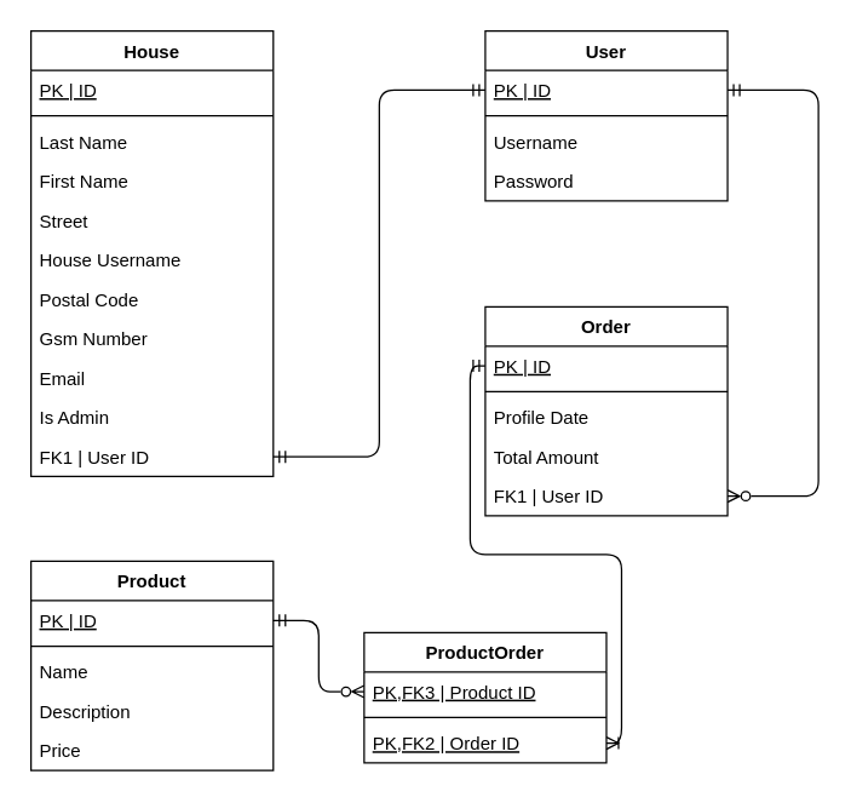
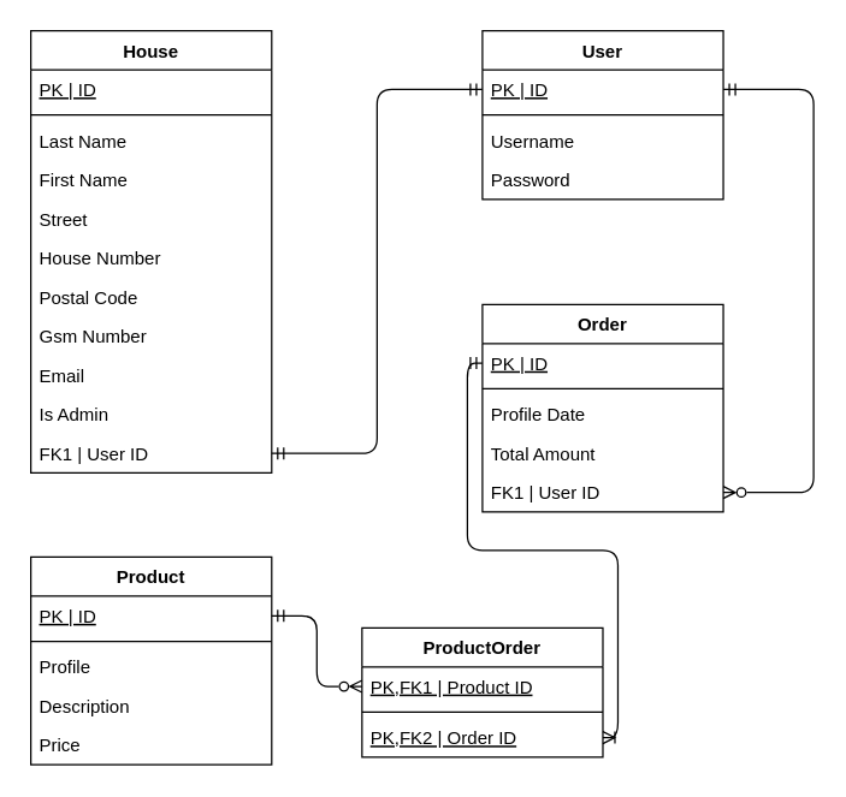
  <mxCell id="0" />
  <mxCell id="1" parent="0" />
  <mxCell id="2" value="House" style="swimlane;fontStyle=1;align=center;verticalAlign=top;childLayout=stackLayout;horizontal=1;startSize=26;horizontalStack=0;resizeParent=1;resizeParentMax=0;resizeLast=0;collapsible=1;marginBottom=0;" parent="1" vertex="1"><mxGeometry x="20" y="20" width="160" height="294" as="geometry" /></mxCell>
  <mxCell id="3" value="PK | ID" style="text;strokeColor=none;fillColor=none;align=left;verticalAlign=top;spacingLeft=4;spacingRight=4;overflow=hidden;rotatable=0;points=[[0,0.5],[1,0.5]];portConstraint=eastwest;fontStyle=4" parent="2" vertex="1"><mxGeometry y="26" width="160" height="26" as="geometry" /></mxCell>
  <mxCell id="4" value="" style="line;strokeWidth=1;fillColor=none;align=left;verticalAlign=middle;spacingTop=-1;spacingLeft=3;spacingRight=3;rotatable=0;labelPosition=right;points=[];portConstraint=eastwest;strokeColor=inherit;" parent="2" vertex="1"><mxGeometry y="52" width="160" height="8" as="geometry" /></mxCell>
  <mxCell id="5" value="Last Name" style="text;strokeColor=none;fillColor=none;align=left;verticalAlign=top;spacingLeft=4;spacingRight=4;overflow=hidden;rotatable=0;points=[[0,0.5],[1,0.5]];portConstraint=eastwest;" parent="2" vertex="1"><mxGeometry y="60" width="160" height="26" as="geometry" /></mxCell>
  <mxCell id="6" value="First Name" style="text;strokeColor=none;fillColor=none;align=left;verticalAlign=top;spacingLeft=4;spacingRight=4;overflow=hidden;rotatable=0;points=[[0,0.5],[1,0.5]];portConstraint=eastwest;" parent="2" vertex="1"><mxGeometry y="86" width="160" height="26" as="geometry" /></mxCell>
  <mxCell id="7" value="Street" style="text;strokeColor=none;fillColor=none;align=left;verticalAlign=top;spacingLeft=4;spacingRight=4;overflow=hidden;rotatable=0;points=[[0,0.5],[1,0.5]];portConstraint=eastwest;" parent="2" vertex="1"><mxGeometry y="112" width="160" height="26" as="geometry" /></mxCell>
- <mxCell id="8" value="House Username" style="text;strokeColor=none;fillColor=none;align=left;verticalAlign=top;spacingLeft=4;spacingRight=4;overflow=hidden;rotatable=0;points=[[0,0.5],[1,0.5]];portConstraint=eastwest;" parent="2" vertex="1"><mxGeometry y="138" width="160" height="26" as="geometry" /></mxCell>
+ <mxCell id="8" value="House Number" style="text;strokeColor=none;fillColor=none;align=left;verticalAlign=top;spacingLeft=4;spacingRight=4;overflow=hidden;rotatable=0;points=[[0,0.5],[1,0.5]];portConstraint=eastwest;" parent="2" vertex="1"><mxGeometry y="138" width="160" height="26" as="geometry" /></mxCell>
  <mxCell id="9" value="Postal Code" style="text;strokeColor=none;fillColor=none;align=left;verticalAlign=top;spacingLeft=4;spacingRight=4;overflow=hidden;rotatable=0;points=[[0,0.5],[1,0.5]];portConstraint=eastwest;" parent="2" vertex="1"><mxGeometry y="164" width="160" height="26" as="geometry" /></mxCell>
  <mxCell id="10" value="Gsm Number" style="text;strokeColor=none;fillColor=none;align=left;verticalAlign=top;spacingLeft=4;spacingRight=4;overflow=hidden;rotatable=0;points=[[0,0.5],[1,0.5]];portConstraint=eastwest;" parent="2" vertex="1"><mxGeometry y="190" width="160" height="26" as="geometry" /></mxCell>
  <mxCell id="11" value="Email" style="text;strokeColor=none;fillColor=none;align=left;verticalAlign=top;spacingLeft=4;spacingRight=4;overflow=hidden;rotatable=0;points=[[0,0.5],[1,0.5]];portConstraint=eastwest;" parent="2" vertex="1"><mxGeometry y="216" width="160" height="26" as="geometry" /></mxCell>
  <mxCell id="12" value="Is Admin" style="text;strokeColor=none;fillColor=none;align=left;verticalAlign=top;spacingLeft=4;spacingRight=4;overflow=hidden;rotatable=0;points=[[0,0.5],[1,0.5]];portConstraint=eastwest;" parent="2" vertex="1"><mxGeometry y="242" width="160" height="26" as="geometry" /></mxCell>
  <mxCell id="13" value="FK1 | User ID" style="text;strokeColor=none;fillColor=none;align=left;verticalAlign=top;spacingLeft=4;spacingRight=4;overflow=hidden;rotatable=0;points=[[0,0.5],[1,0.5]];portConstraint=eastwest;" parent="2" vertex="1"><mxGeometry y="268" width="160" height="26" as="geometry" /></mxCell>
  <mxCell id="14" value="User" style="swimlane;fontStyle=1;align=center;verticalAlign=top;childLayout=stackLayout;horizontal=1;startSize=26;horizontalStack=0;resizeParent=1;resizeParentMax=0;resizeLast=0;collapsible=1;marginBottom=0;" parent="1" vertex="1"><mxGeometry x="320" y="20" width="160" height="112" as="geometry" /></mxCell>
  <mxCell id="15" value="PK | ID" style="text;strokeColor=none;fillColor=none;align=left;verticalAlign=top;spacingLeft=4;spacingRight=4;overflow=hidden;rotatable=0;points=[[0,0.5],[1,0.5]];portConstraint=eastwest;fontStyle=4" parent="14" vertex="1"><mxGeometry y="26" width="160" height="26" as="geometry" /></mxCell>
  <mxCell id="16" value="" style="line;strokeWidth=1;fillColor=none;align=left;verticalAlign=middle;spacingTop=-1;spacingLeft=3;spacingRight=3;rotatable=0;labelPosition=right;points=[];portConstraint=eastwest;strokeColor=inherit;" parent="14" vertex="1"><mxGeometry y="52" width="160" height="8" as="geometry" /></mxCell>
  <mxCell id="17" value="Username" style="text;strokeColor=none;fillColor=none;align=left;verticalAlign=top;spacingLeft=4;spacingRight=4;overflow=hidden;rotatable=0;points=[[0,0.5],[1,0.5]];portConstraint=eastwest;" parent="14" vertex="1"><mxGeometry y="60" width="160" height="26" as="geometry" /></mxCell>
  <mxCell id="18" value="Password" style="text;strokeColor=none;fillColor=none;align=left;verticalAlign=top;spacingLeft=4;spacingRight=4;overflow=hidden;rotatable=0;points=[[0,0.5],[1,0.5]];portConstraint=eastwest;" parent="14" vertex="1"><mxGeometry y="86" width="160" height="26" as="geometry" /></mxCell>
  <mxCell id="19" value="Order" style="swimlane;fontStyle=1;align=center;verticalAlign=top;childLayout=stackLayout;horizontal=1;startSize=26;horizontalStack=0;resizeParent=1;resizeParentMax=0;resizeLast=0;collapsible=1;marginBottom=0;" parent="1" vertex="1"><mxGeometry x="320" y="202" width="160" height="138" as="geometry" /></mxCell>
  <mxCell id="20" value="PK | ID" style="text;strokeColor=none;fillColor=none;align=left;verticalAlign=top;spacingLeft=4;spacingRight=4;overflow=hidden;rotatable=0;points=[[0,0.5],[1,0.5]];portConstraint=eastwest;fontStyle=4" parent="19" vertex="1"><mxGeometry y="26" width="160" height="26" as="geometry" /></mxCell>
  <mxCell id="21" value="" style="line;strokeWidth=1;fillColor=none;align=left;verticalAlign=middle;spacingTop=-1;spacingLeft=3;spacingRight=3;rotatable=0;labelPosition=right;points=[];portConstraint=eastwest;strokeColor=inherit;" parent="19" vertex="1"><mxGeometry y="52" width="160" height="8" as="geometry" /></mxCell>
  <mxCell id="22" value="Profile Date" style="text;strokeColor=none;fillColor=none;align=left;verticalAlign=top;spacingLeft=4;spacingRight=4;overflow=hidden;rotatable=0;points=[[0,0.5],[1,0.5]];portConstraint=eastwest;" parent="19" vertex="1"><mxGeometry y="60" width="160" height="26" as="geometry" /></mxCell>
  <mxCell id="23" value="Total Amount" style="text;strokeColor=none;fillColor=none;align=left;verticalAlign=top;spacingLeft=4;spacingRight=4;overflow=hidden;rotatable=0;points=[[0,0.5],[1,0.5]];portConstraint=eastwest;" parent="19" vertex="1"><mxGeometry y="86" width="160" height="26" as="geometry" /></mxCell>
  <mxCell id="24" value="FK1 | User ID" style="text;strokeColor=none;fillColor=none;align=left;verticalAlign=top;spacingLeft=4;spacingRight=4;overflow=hidden;rotatable=0;points=[[0,0.5],[1,0.5]];portConstraint=eastwest;" parent="19" vertex="1"><mxGeometry y="112" width="160" height="26" as="geometry" /></mxCell>
  <mxCell id="25" value="Product" style="swimlane;fontStyle=1;align=center;verticalAlign=top;childLayout=stackLayout;horizontal=1;startSize=26;horizontalStack=0;resizeParent=1;resizeParentMax=0;resizeLast=0;collapsible=1;marginBottom=0;" parent="1" vertex="1"><mxGeometry x="20" y="370" width="160" height="138" as="geometry" /></mxCell>
  <mxCell id="26" value="PK | ID" style="text;strokeColor=none;fillColor=none;align=left;verticalAlign=top;spacingLeft=4;spacingRight=4;overflow=hidden;rotatable=0;points=[[0,0.5],[1,0.5]];portConstraint=eastwest;fontStyle=4" parent="25" vertex="1"><mxGeometry y="26" width="160" height="26" as="geometry" /></mxCell>
  <mxCell id="27" value="" style="line;strokeWidth=1;fillColor=none;align=left;verticalAlign=middle;spacingTop=-1;spacingLeft=3;spacingRight=3;rotatable=0;labelPosition=right;points=[];portConstraint=eastwest;strokeColor=inherit;" parent="25" vertex="1"><mxGeometry y="52" width="160" height="8" as="geometry" /></mxCell>
- <mxCell id="28" value="Name" style="text;strokeColor=none;fillColor=none;align=left;verticalAlign=top;spacingLeft=4;spacingRight=4;overflow=hidden;rotatable=0;points=[[0,0.5],[1,0.5]];portConstraint=eastwest;" parent="25" vertex="1"><mxGeometry y="60" width="160" height="26" as="geometry" /></mxCell>
+ <mxCell id="28" value="Profile" style="text;strokeColor=none;fillColor=none;align=left;verticalAlign=top;spacingLeft=4;spacingRight=4;overflow=hidden;rotatable=0;points=[[0,0.5],[1,0.5]];portConstraint=eastwest;" parent="25" vertex="1"><mxGeometry y="60" width="160" height="26" as="geometry" /></mxCell>
  <mxCell id="29" value="Description" style="text;strokeColor=none;fillColor=none;align=left;verticalAlign=top;spacingLeft=4;spacingRight=4;overflow=hidden;rotatable=0;points=[[0,0.5],[1,0.5]];portConstraint=eastwest;" parent="25" vertex="1"><mxGeometry y="86" width="160" height="26" as="geometry" /></mxCell>
  <mxCell id="30" value="Price" style="text;strokeColor=none;fillColor=none;align=left;verticalAlign=top;spacingLeft=4;spacingRight=4;overflow=hidden;rotatable=0;points=[[0,0.5],[1,0.5]];portConstraint=eastwest;" parent="25" vertex="1"><mxGeometry y="112" width="160" height="26" as="geometry" /></mxCell>
  <mxCell id="31" style="edgeStyle=orthogonalEdgeStyle;html=1;exitX=1;exitY=0.5;exitDx=0;exitDy=0;entryX=0;entryY=0.5;entryDx=0;entryDy=0;endArrow=ERmandOne;endFill=0;startArrow=ERmandOne;startFill=0;" parent="1" source="13" target="15" edge="1"><mxGeometry relative="1" as="geometry" /></mxCell>
  <mxCell id="32" style="edgeStyle=orthogonalEdgeStyle;html=1;exitX=1;exitY=0.5;exitDx=0;exitDy=0;entryX=1;entryY=0.5;entryDx=0;entryDy=0;startArrow=ERzeroToMany;startFill=0;endArrow=ERmandOne;endFill=0;" parent="1" source="24" target="15" edge="1"><mxGeometry relative="1" as="geometry"><Array as="points"><mxPoint x="540" y="327" /><mxPoint x="540" y="59" /></Array></mxGeometry></mxCell>
  <mxCell id="33" value="ProductOrder" style="swimlane;fontStyle=1;align=center;verticalAlign=top;childLayout=stackLayout;horizontal=1;startSize=26;horizontalStack=0;resizeParent=1;resizeParentMax=0;resizeLast=0;collapsible=1;marginBottom=0;" parent="1" vertex="1"><mxGeometry x="240" y="417" width="160" height="86" as="geometry" /></mxCell>
- <mxCell id="34" value="PK,FK3 | Product ID" style="text;strokeColor=none;fillColor=none;align=left;verticalAlign=top;spacingLeft=4;spacingRight=4;overflow=hidden;rotatable=0;points=[[0,0.5],[1,0.5]];portConstraint=eastwest;fontStyle=4" parent="33" vertex="1"><mxGeometry y="26" width="160" height="26" as="geometry" /></mxCell>
+ <mxCell id="34" value="PK,FK1 | Product ID" style="text;strokeColor=none;fillColor=none;align=left;verticalAlign=top;spacingLeft=4;spacingRight=4;overflow=hidden;rotatable=0;points=[[0,0.5],[1,0.5]];portConstraint=eastwest;fontStyle=4" parent="33" vertex="1"><mxGeometry y="26" width="160" height="26" as="geometry" /></mxCell>
  <mxCell id="35" value="" style="line;strokeWidth=1;fillColor=none;align=left;verticalAlign=middle;spacingTop=-1;spacingLeft=3;spacingRight=3;rotatable=0;labelPosition=right;points=[];portConstraint=eastwest;strokeColor=inherit;" parent="33" vertex="1"><mxGeometry y="52" width="160" height="8" as="geometry" /></mxCell>
  <mxCell id="36" value="PK,FK2 | Order ID" style="text;strokeColor=none;fillColor=none;align=left;verticalAlign=top;spacingLeft=4;spacingRight=4;overflow=hidden;rotatable=0;points=[[0,0.5],[1,0.5]];portConstraint=eastwest;fontStyle=4" parent="33" vertex="1"><mxGeometry y="60" width="160" height="26" as="geometry" /></mxCell>
  <mxCell id="37" style="edgeStyle=orthogonalEdgeStyle;html=1;exitX=1;exitY=0.5;exitDx=0;exitDy=0;entryX=0;entryY=0.5;entryDx=0;entryDy=0;startArrow=ERmandOne;startFill=0;endArrow=ERzeroToMany;endFill=0;" parent="1" source="26" target="34" edge="1"><mxGeometry relative="1" as="geometry" /></mxCell>
  <mxCell id="38" style="edgeStyle=orthogonalEdgeStyle;html=1;exitX=0;exitY=0.5;exitDx=0;exitDy=0;entryX=1;entryY=0.5;entryDx=0;entryDy=0;startArrow=ERmandOne;startFill=0;endArrow=ERoneToMany;endFill=0;" parent="1" source="20" target="36" edge="1"><mxGeometry relative="1" as="geometry"><mxPoint x="210" y="330" as="sourcePoint" /><mxPoint x="290" y="340" as="targetPoint" /></mxGeometry></mxCell>
